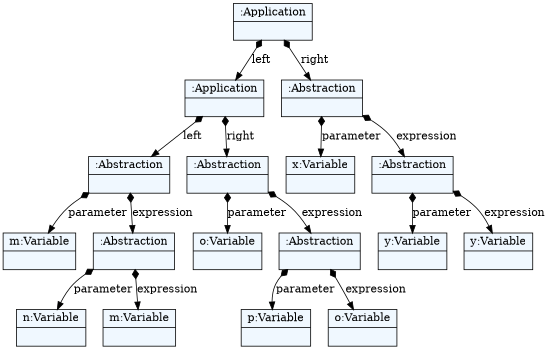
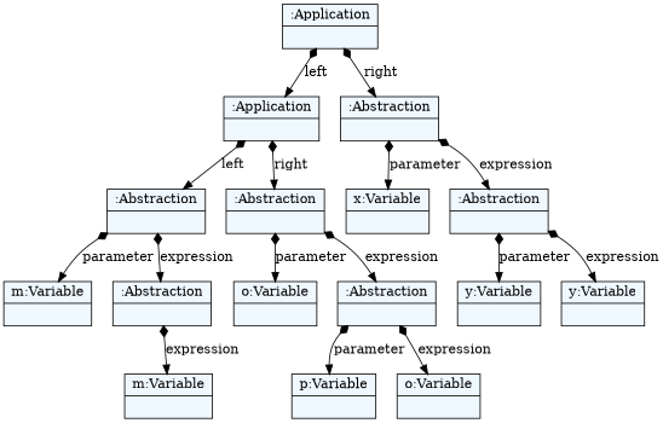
  digraph {
    fontname="Bitstream Vera Sans"
    fontsize=8
    nodesep=0.3
    node [fillcolor=aliceblue shape=record style=filled]
    edge [arrowtail=diamond dir=both]
    n1 [label="{:Application|}"]
    n2 [label="{:Application|}"]
    n3 [label="{:Abstraction|}"]
    n4 [label="{:Abstraction|}"]
    n5 [label="{:Abstraction|}"]
    n6 [label="{m:Variable|}"]
    n7 [label="{:Abstraction|}"]
-   n8 [label="{n:Variable|}"]
    n9 [label="{m:Variable|}"]
    n10 [label="{o:Variable|}"]
    n11 [label="{:Abstraction|}"]
    n12 [label="{p:Variable|}"]
    n13 [label="{o:Variable|}"]
    n14 [label="{x:Variable|}"]
    n15 [label="{:Abstraction|}"]
    n16 [label="{y:Variable|}"]
    n17 [label="{y:Variable|}"]
    n1 -> n2 [label=left]
    n1 -> n3 [label=right]
    n2 -> n4 [label=left]
    n2 -> n5 [label=right]
    n3 -> n14 [label=parameter]
    n3 -> n15 [label=expression]
    n4 -> n6 [label=parameter]
    n4 -> n7 [label=expression]
    n5 -> n10 [label=parameter]
    n5 -> n11 [label=expression]
-   n7 -> n8 [label=parameter]
    n7 -> n9 [label=expression]
    n11 -> n12 [label=parameter]
    n11 -> n13 [label=expression]
    n15 -> n16 [label=parameter]
    n15 -> n17 [label=expression]
  }
